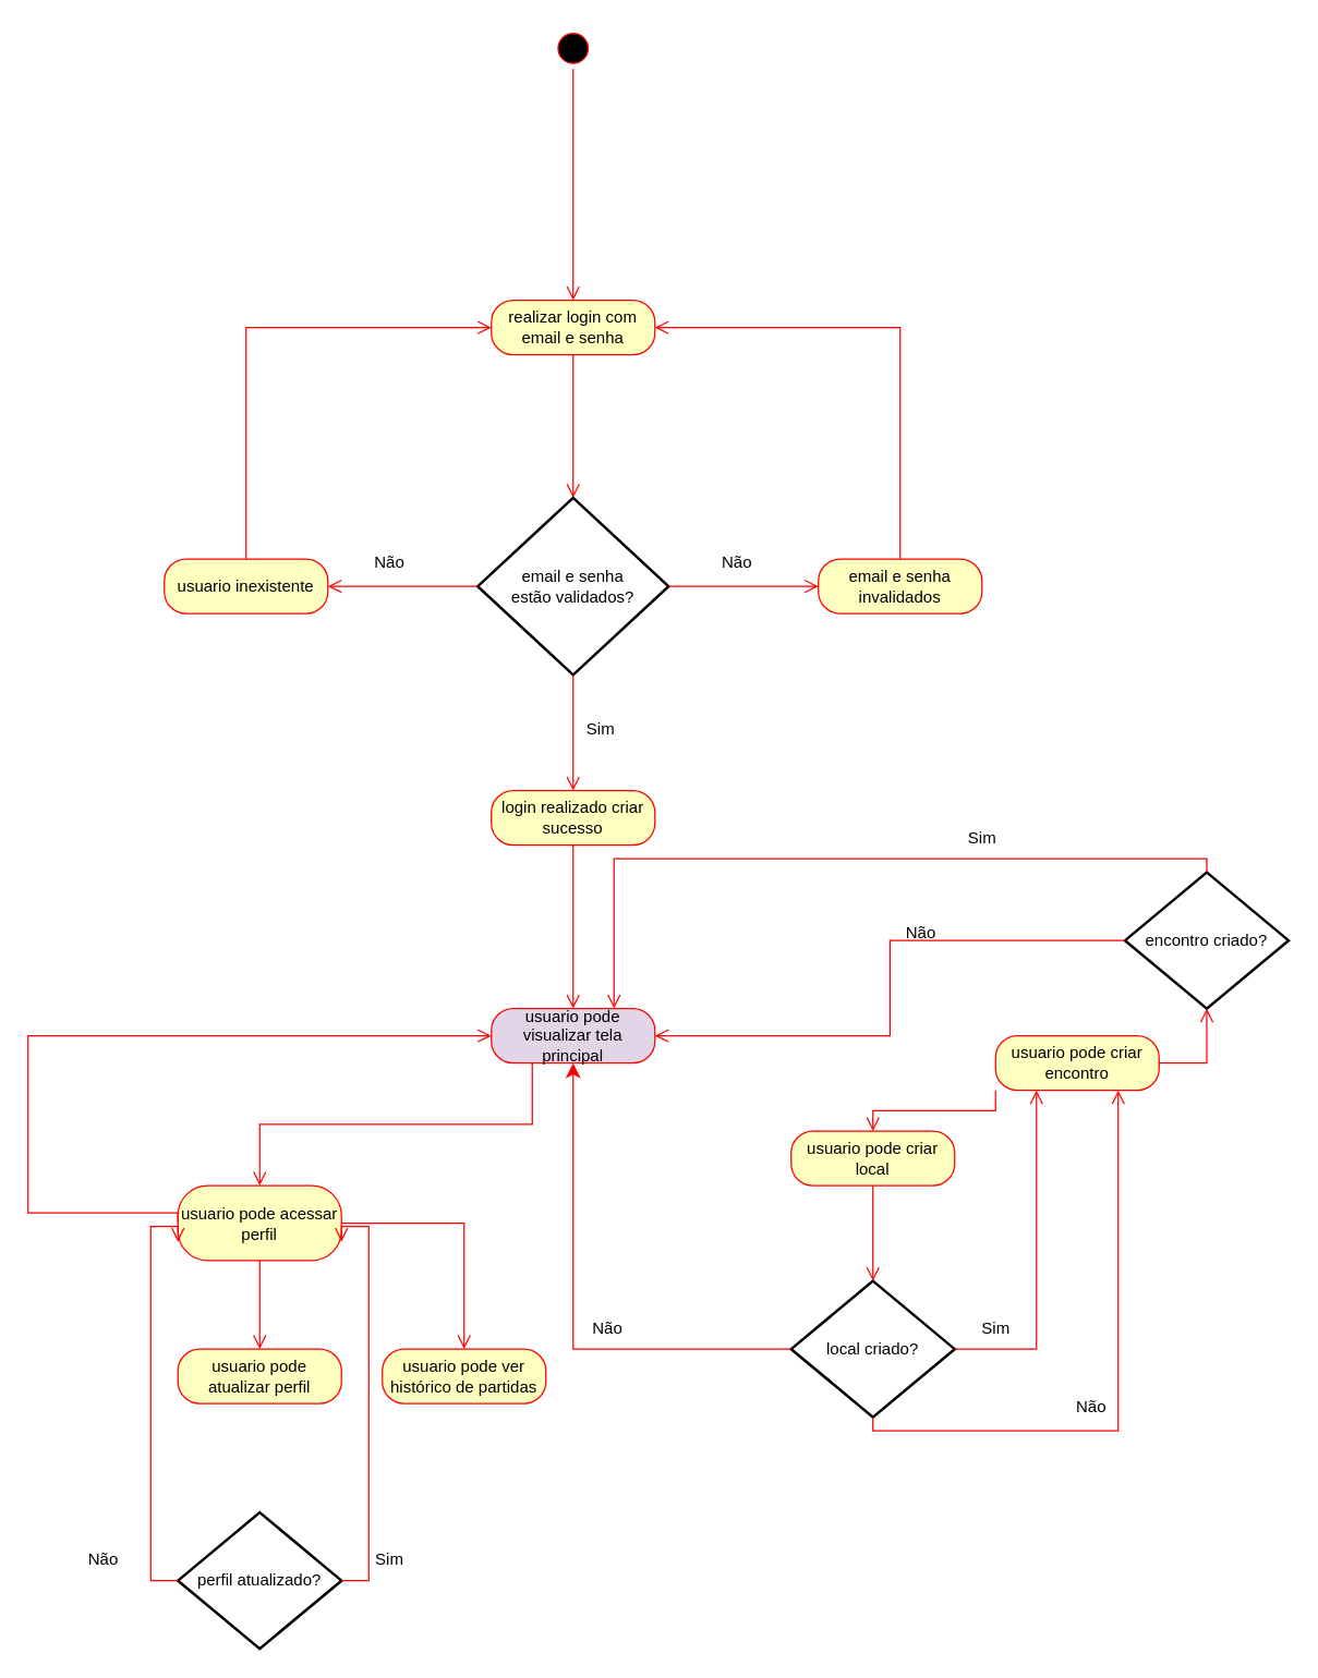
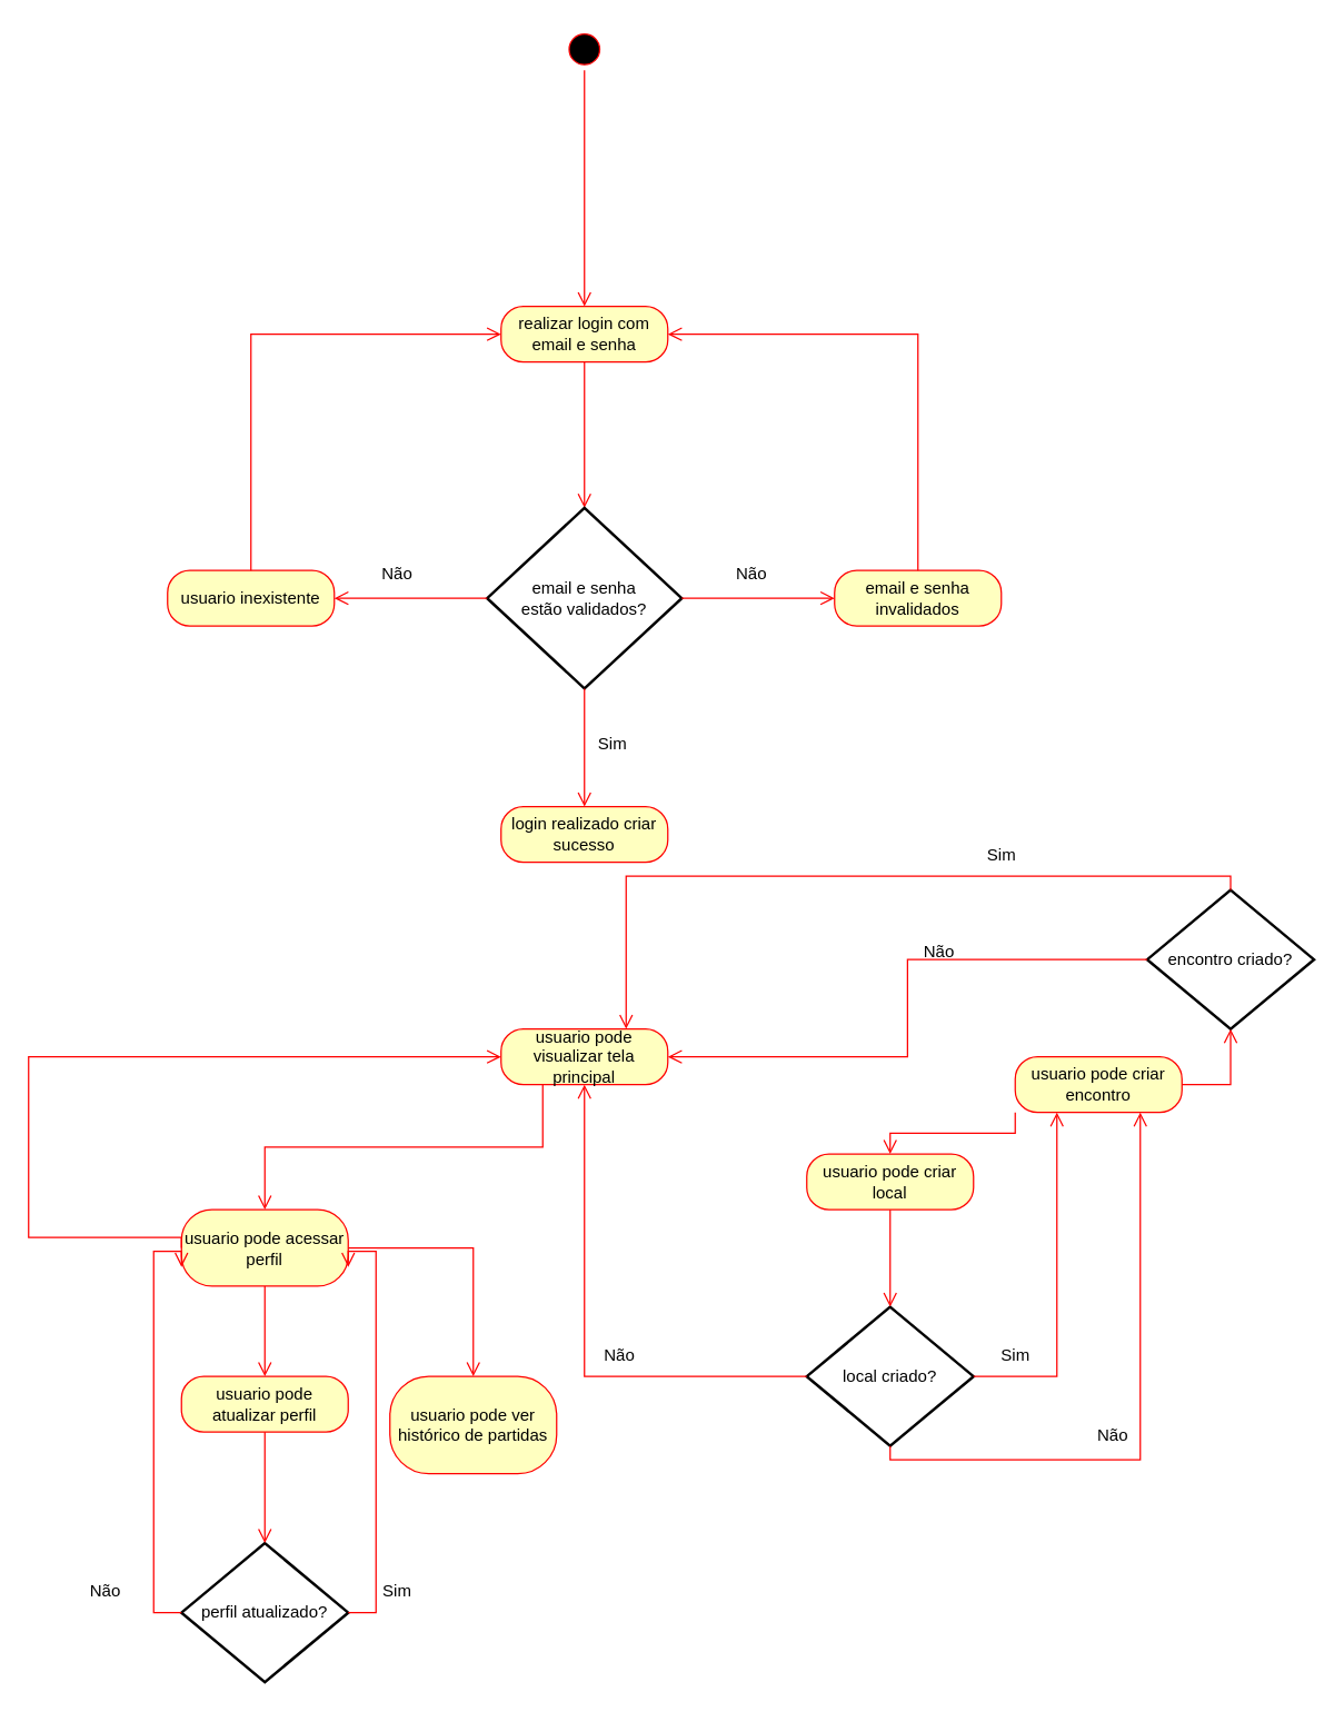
  <mxCell id="0" />
  <mxCell id="1" parent="0" />
  <mxCell id="2" value="realizar login com email e senha" style="rounded=1;whiteSpace=wrap;html=1;arcSize=40;fontColor=#000000;fillColor=#ffffc0;strokeColor=#ff0000;" vertex="1" parent="1"><mxGeometry x="360" y="220" width="120" height="40" as="geometry" /></mxCell>
  <mxCell id="3" value="" style="edgeStyle=orthogonalEdgeStyle;html=1;verticalAlign=bottom;endArrow=open;endSize=8;strokeColor=#ff0000;rounded=0;entryX=0.5;entryY=0;entryDx=0;entryDy=0;entryPerimeter=0;" edge="1" source="2" parent="1" target="7"><mxGeometry relative="1" as="geometry"><mxPoint x="420" y="351" as="targetPoint" /></mxGeometry></mxCell>
  <mxCell id="4" value="" style="ellipse;html=1;shape=startState;fillColor=#000000;strokeColor=#ff0000;" vertex="1" parent="1"><mxGeometry x="405" y="20" width="30" height="30" as="geometry" /></mxCell>
  <mxCell id="5" value="" style="edgeStyle=orthogonalEdgeStyle;html=1;verticalAlign=bottom;endArrow=open;endSize=8;strokeColor=#ff0000;rounded=0;entryX=0.5;entryY=0;entryDx=0;entryDy=0;" edge="1" source="4" parent="1" target="2"><mxGeometry relative="1" as="geometry"><mxPoint x="330" y="320" as="targetPoint" /></mxGeometry></mxCell>
  <mxCell id="6" value="email e senha invalidados" style="rounded=1;whiteSpace=wrap;html=1;arcSize=40;fontColor=#000000;fillColor=#ffffc0;strokeColor=#ff0000;" vertex="1" parent="1"><mxGeometry x="600" y="410" width="120" height="40" as="geometry" /></mxCell>
  <mxCell id="7" value="email e senha&lt;br&gt;estão validados?" style="strokeWidth=2;html=1;shape=mxgraph.flowchart.decision;whiteSpace=wrap;" vertex="1" parent="1"><mxGeometry x="350" y="365" width="140" height="130" as="geometry" /></mxCell>
  <mxCell id="8" value="" style="edgeStyle=orthogonalEdgeStyle;html=1;verticalAlign=bottom;endArrow=open;endSize=8;strokeColor=#ff0000;rounded=0;entryX=0;entryY=0.5;entryDx=0;entryDy=0;exitX=1;exitY=0.5;exitDx=0;exitDy=0;exitPerimeter=0;" edge="1" parent="1" source="7" target="6"><mxGeometry relative="1" as="geometry"><mxPoint x="540" y="600" as="targetPoint" /><mxPoint x="540" y="490" as="sourcePoint" /></mxGeometry></mxCell>
  <mxCell id="9" value="" style="edgeStyle=orthogonalEdgeStyle;html=1;verticalAlign=bottom;endArrow=open;endSize=8;strokeColor=#ff0000;rounded=0;entryX=1;entryY=0.5;entryDx=0;entryDy=0;exitX=0.5;exitY=0;exitDx=0;exitDy=0;" edge="1" parent="1" source="6" target="2"><mxGeometry relative="1" as="geometry"><mxPoint x="634" y="540" as="targetPoint" /><mxPoint x="504" y="540" as="sourcePoint" /></mxGeometry></mxCell>
  <mxCell id="10" value="Não" style="text;html=1;align=center;verticalAlign=middle;resizable=0;points=[];autosize=1;strokeColor=none;fillColor=none;" vertex="1" parent="1"><mxGeometry x="515" y="398" width="50" height="30" as="geometry" /></mxCell>
  <mxCell id="11" value="login realizado criar sucesso" style="rounded=1;whiteSpace=wrap;html=1;arcSize=40;fontColor=#000000;fillColor=#ffffc0;strokeColor=#ff0000;" vertex="1" parent="1"><mxGeometry x="360" y="580" width="120" height="40" as="geometry" /></mxCell>
  <mxCell id="12" value="" style="edgeStyle=orthogonalEdgeStyle;html=1;verticalAlign=bottom;endArrow=open;endSize=8;strokeColor=#ff0000;rounded=0;entryX=0.5;entryY=0;entryDx=0;entryDy=0;exitX=0.5;exitY=1;exitDx=0;exitDy=0;exitPerimeter=0;" edge="1" parent="1" source="7" target="11"><mxGeometry relative="1" as="geometry"><mxPoint x="580" y="560" as="targetPoint" /><mxPoint x="450" y="560" as="sourcePoint" /></mxGeometry></mxCell>
- <mxCell id="13" value="usuario pode visualizar tela principal" style="rounded=1;whiteSpace=wrap;html=1;arcSize=40;fontColor=#000000;fillColor=#e1d5e7;strokeColor=#ff0000;" vertex="1" parent="1"><mxGeometry x="360" y="740" width="120" height="40" as="geometry" /></mxCell>
- <mxCell id="14" value="" style="edgeStyle=orthogonalEdgeStyle;html=1;verticalAlign=bottom;endArrow=open;endSize=8;strokeColor=#ff0000;rounded=0;entryX=0.5;entryY=0;entryDx=0;entryDy=0;exitX=0.5;exitY=1;exitDx=0;exitDy=0;" edge="1" parent="1" source="11" target="13"><mxGeometry relative="1" as="geometry"><mxPoint x="539.5" y="620" as="targetPoint" /><mxPoint x="539.5" y="530" as="sourcePoint" /></mxGeometry></mxCell>
+ <mxCell id="13" value="usuario pode visualizar tela principal" style="rounded=1;whiteSpace=wrap;html=1;arcSize=40;fontColor=#000000;fillColor=#ffffc0;strokeColor=#ff0000;" vertex="1" parent="1"><mxGeometry x="360" y="740" width="120" height="40" as="geometry" /></mxCell>
  <mxCell id="15" value="usuario inexistente" style="rounded=1;whiteSpace=wrap;html=1;arcSize=40;fontColor=#000000;fillColor=#ffffc0;strokeColor=#ff0000;" vertex="1" parent="1"><mxGeometry x="120" y="410" width="120" height="40" as="geometry" /></mxCell>
  <mxCell id="16" value="" style="edgeStyle=orthogonalEdgeStyle;html=1;verticalAlign=bottom;endArrow=open;endSize=8;strokeColor=#ff0000;rounded=0;entryX=1;entryY=0.5;entryDx=0;entryDy=0;exitX=0;exitY=0.5;exitDx=0;exitDy=0;exitPerimeter=0;" edge="1" parent="1" source="7" target="15"><mxGeometry relative="1" as="geometry"><mxPoint x="270" y="530" as="targetPoint" /><mxPoint x="120" y="530" as="sourcePoint" /></mxGeometry></mxCell>
  <mxCell id="17" value="Não" style="text;html=1;align=center;verticalAlign=middle;resizable=0;points=[];autosize=1;strokeColor=none;fillColor=none;" vertex="1" parent="1"><mxGeometry x="260" y="398" width="50" height="30" as="geometry" /></mxCell>
  <mxCell id="18" value="" style="edgeStyle=orthogonalEdgeStyle;html=1;verticalAlign=bottom;endArrow=open;endSize=8;strokeColor=#ff0000;rounded=0;entryX=0;entryY=0.5;entryDx=0;entryDy=0;exitX=0.5;exitY=0;exitDx=0;exitDy=0;" edge="1" parent="1" source="15" target="2"><mxGeometry relative="1" as="geometry"><mxPoint x="200" y="510" as="targetPoint" /><mxPoint x="310" y="510" as="sourcePoint" /></mxGeometry></mxCell>
  <mxCell id="19" value="Sim" style="text;html=1;align=center;verticalAlign=middle;resizable=0;points=[];autosize=1;strokeColor=none;fillColor=none;" vertex="1" parent="1"><mxGeometry x="420" y="520" width="40" height="30" as="geometry" /></mxCell>
  <mxCell id="20" value="usuario pode acessar perfil" style="rounded=1;whiteSpace=wrap;html=1;arcSize=40;fontColor=#000000;fillColor=#ffffc0;strokeColor=#ff0000;" vertex="1" parent="1"><mxGeometry x="130" y="870" width="120" height="55" as="geometry" /></mxCell>
  <mxCell id="21" value="" style="edgeStyle=orthogonalEdgeStyle;html=1;verticalAlign=bottom;endArrow=open;endSize=8;strokeColor=#ff0000;rounded=0;entryX=0.5;entryY=0;entryDx=0;entryDy=0;exitX=0.25;exitY=1;exitDx=0;exitDy=0;" edge="1" parent="1" source="13" target="20"><mxGeometry relative="1" as="geometry"><mxPoint x="620" y="795" as="targetPoint" /><mxPoint x="520" y="750" as="sourcePoint" /></mxGeometry></mxCell>
  <mxCell id="22" value="usuario pode criar encontro" style="rounded=1;whiteSpace=wrap;html=1;arcSize=40;fontColor=#000000;fillColor=#ffffc0;strokeColor=#ff0000;" vertex="1" parent="1"><mxGeometry x="730" y="760" width="120" height="40" as="geometry" /></mxCell>
  <mxCell id="23" value="encontro criado?" style="strokeWidth=2;html=1;shape=mxgraph.flowchart.decision;whiteSpace=wrap;" vertex="1" parent="1"><mxGeometry x="825" y="640" width="120" height="100" as="geometry" /></mxCell>
  <mxCell id="24" value="" style="edgeStyle=orthogonalEdgeStyle;html=1;verticalAlign=bottom;endArrow=open;endSize=8;strokeColor=#ff0000;rounded=0;exitX=1;exitY=0.5;exitDx=0;exitDy=0;entryX=0.5;entryY=1;entryDx=0;entryDy=0;entryPerimeter=0;" edge="1" parent="1" source="22" target="23"><mxGeometry relative="1" as="geometry"><mxPoint x="610" y="1052" as="targetPoint" /><mxPoint x="720" y="750" as="sourcePoint" /></mxGeometry></mxCell>
  <mxCell id="25" value="Sim" style="text;html=1;align=center;verticalAlign=middle;resizable=0;points=[];autosize=1;strokeColor=none;fillColor=none;" vertex="1" parent="1"><mxGeometry x="700" y="600" width="40" height="30" as="geometry" /></mxCell>
  <mxCell id="26" value="" style="edgeStyle=orthogonalEdgeStyle;html=1;verticalAlign=bottom;endArrow=open;endSize=8;strokeColor=#ff0000;rounded=0;entryX=0.75;entryY=0;entryDx=0;entryDy=0;exitX=0.5;exitY=0;exitDx=0;exitDy=0;exitPerimeter=0;" edge="1" parent="1" source="23" target="13"><mxGeometry relative="1" as="geometry"><mxPoint x="769.5" y="800" as="targetPoint" /><mxPoint x="640" y="920" as="sourcePoint" /></mxGeometry></mxCell>
  <mxCell id="27" value="Não" style="text;html=1;align=center;verticalAlign=middle;resizable=0;points=[];autosize=1;strokeColor=none;fillColor=none;" vertex="1" parent="1"><mxGeometry x="650" y="670" width="50" height="30" as="geometry" /></mxCell>
  <mxCell id="28" value="usuario pode criar local" style="rounded=1;whiteSpace=wrap;html=1;arcSize=40;fontColor=#000000;fillColor=#ffffc0;strokeColor=#ff0000;" vertex="1" parent="1"><mxGeometry x="580" y="830" width="120" height="40" as="geometry" /></mxCell>
  <mxCell id="29" value="local criado?" style="strokeWidth=2;html=1;shape=mxgraph.flowchart.decision;whiteSpace=wrap;" vertex="1" parent="1"><mxGeometry x="580" y="940" width="120" height="100" as="geometry" /></mxCell>
  <mxCell id="30" value="" style="edgeStyle=orthogonalEdgeStyle;html=1;verticalAlign=bottom;endArrow=open;endSize=8;strokeColor=#ff0000;rounded=0;entryX=1;entryY=0.5;entryDx=0;entryDy=0;exitX=0;exitY=0.5;exitDx=0;exitDy=0;exitPerimeter=0;" edge="1" parent="1" source="23" target="13"><mxGeometry relative="1" as="geometry"><mxPoint x="1140" y="630" as="targetPoint" /><mxPoint x="1640" y="570" as="sourcePoint" /></mxGeometry></mxCell>
  <mxCell id="31" value="" style="edgeStyle=orthogonalEdgeStyle;html=1;verticalAlign=bottom;endArrow=open;endSize=8;strokeColor=#ff0000;rounded=0;entryX=0.5;entryY=0;entryDx=0;entryDy=0;exitX=0;exitY=1;exitDx=0;exitDy=0;" edge="1" parent="1" source="22" target="28"><mxGeometry relative="1" as="geometry"><mxPoint x="690" y="1050" as="targetPoint" /><mxPoint x="420" y="1020" as="sourcePoint" /></mxGeometry></mxCell>
  <mxCell id="32" value="" style="edgeStyle=orthogonalEdgeStyle;html=1;verticalAlign=bottom;endArrow=open;endSize=8;strokeColor=#ff0000;rounded=0;entryX=0.5;entryY=0;entryDx=0;entryDy=0;exitX=0.5;exitY=1;exitDx=0;exitDy=0;entryPerimeter=0;" edge="1" parent="1" source="28" target="29"><mxGeometry relative="1" as="geometry"><mxPoint x="867" y="1039" as="targetPoint" /><mxPoint x="917" y="980" as="sourcePoint" /></mxGeometry></mxCell>
  <mxCell id="33" value="" style="edgeStyle=orthogonalEdgeStyle;html=1;verticalAlign=bottom;endArrow=open;endSize=8;strokeColor=#ff0000;rounded=0;entryX=0.25;entryY=1;entryDx=0;entryDy=0;exitX=1;exitY=0.5;exitDx=0;exitDy=0;exitPerimeter=0;" edge="1" parent="1" source="29" target="22"><mxGeometry relative="1" as="geometry"><mxPoint x="820" y="1060" as="targetPoint" /><mxPoint x="1390" y="1060" as="sourcePoint" /></mxGeometry></mxCell>
  <mxCell id="34" value="Sim" style="text;html=1;align=center;verticalAlign=middle;resizable=0;points=[];autosize=1;strokeColor=none;fillColor=none;" vertex="1" parent="1"><mxGeometry x="710" y="960" width="40" height="30" as="geometry" /></mxCell>
  <mxCell id="35" value="" style="edgeStyle=orthogonalEdgeStyle;html=1;verticalAlign=bottom;endArrow=open;endSize=8;strokeColor=#ff0000;rounded=0;entryX=0.75;entryY=1;entryDx=0;entryDy=0;exitX=0.5;exitY=1;exitDx=0;exitDy=0;exitPerimeter=0;" edge="1" parent="1" source="29" target="22"><mxGeometry relative="1" as="geometry"><mxPoint x="870" y="939.75" as="targetPoint" /><mxPoint x="850" y="1159.75" as="sourcePoint" /></mxGeometry></mxCell>
  <mxCell id="36" value="Não" style="text;html=1;align=center;verticalAlign=middle;resizable=0;points=[];autosize=1;strokeColor=none;fillColor=none;" vertex="1" parent="1"><mxGeometry x="775" y="1018" width="50" height="30" as="geometry" /></mxCell>
- <mxCell id="37" value="" style="edgeStyle=orthogonalEdgeStyle;html=1;verticalAlign=bottom;endArrow=classic;endSize=8;strokeColor=#ff0000;rounded=0;entryX=0.5;entryY=1;entryDx=0;entryDy=0;exitX=0;exitY=0.5;exitDx=0;exitDy=0;exitPerimeter=0;" edge="1" parent="1" source="29" target="13"><mxGeometry relative="1" as="geometry"><mxPoint x="540" y="900" as="targetPoint" /><mxPoint x="400" y="1170" as="sourcePoint" /></mxGeometry></mxCell>
+ <mxCell id="37" value="" style="edgeStyle=orthogonalEdgeStyle;html=1;verticalAlign=bottom;endArrow=open;endSize=8;strokeColor=#ff0000;rounded=0;entryX=0.5;entryY=1;entryDx=0;entryDy=0;exitX=0;exitY=0.5;exitDx=0;exitDy=0;exitPerimeter=0;" edge="1" parent="1" source="29" target="13"><mxGeometry relative="1" as="geometry"><mxPoint x="540" y="900" as="targetPoint" /><mxPoint x="400" y="1170" as="sourcePoint" /></mxGeometry></mxCell>
  <mxCell id="38" value="Não" style="text;html=1;align=center;verticalAlign=middle;resizable=0;points=[];autosize=1;strokeColor=none;fillColor=none;" vertex="1" parent="1"><mxGeometry x="420" y="960" width="50" height="30" as="geometry" /></mxCell>
  <mxCell id="39" value="" style="edgeStyle=orthogonalEdgeStyle;html=1;verticalAlign=bottom;endArrow=open;endSize=8;strokeColor=#ff0000;rounded=0;exitX=0.5;exitY=1;exitDx=0;exitDy=0;entryX=0.5;entryY=0;entryDx=0;entryDy=0;" edge="1" parent="1" source="20" target="40"><mxGeometry relative="1" as="geometry"><mxPoint x="190" y="970" as="targetPoint" /><mxPoint x="290" y="1228" as="sourcePoint" /></mxGeometry></mxCell>
  <mxCell id="40" value="usuario pode atualizar perfil" style="rounded=1;whiteSpace=wrap;html=1;arcSize=40;fontColor=#000000;fillColor=#ffffc0;strokeColor=#ff0000;" vertex="1" parent="1"><mxGeometry x="130" y="990" width="120" height="40" as="geometry" /></mxCell>
- <mxCell id="41" value="usuario pode ver histórico de partidas" style="rounded=1;whiteSpace=wrap;html=1;arcSize=40;fontColor=#000000;fillColor=#ffffc0;strokeColor=#ff0000;" vertex="1" parent="1"><mxGeometry x="280" y="990" width="120" height="40" as="geometry" /></mxCell>
+ <mxCell id="41" value="usuario pode ver histórico de partidas" style="rounded=1;whiteSpace=wrap;html=1;arcSize=40;fontColor=#000000;fillColor=#ffffc0;strokeColor=#ff0000;" vertex="1" parent="1"><mxGeometry x="280" y="990" width="120" height="70" as="geometry" /></mxCell>
  <mxCell id="42" value="" style="edgeStyle=orthogonalEdgeStyle;html=1;verticalAlign=bottom;endArrow=open;endSize=8;strokeColor=#ff0000;rounded=0;exitX=1;exitY=0.5;exitDx=0;exitDy=0;entryX=0.5;entryY=0;entryDx=0;entryDy=0;" edge="1" parent="1" source="20" target="41"><mxGeometry relative="1" as="geometry"><mxPoint x="210" y="1010" as="targetPoint" /><mxPoint x="210" y="930" as="sourcePoint" /></mxGeometry></mxCell>
  <mxCell id="43" value="" style="edgeStyle=orthogonalEdgeStyle;html=1;verticalAlign=bottom;endArrow=open;endSize=8;strokeColor=#ff0000;rounded=0;exitX=0;exitY=0.5;exitDx=0;exitDy=0;entryX=0;entryY=0.5;entryDx=0;entryDy=0;" edge="1" parent="1" source="20" target="13"><mxGeometry relative="1" as="geometry"><mxPoint x="20" y="990" as="targetPoint" /><mxPoint x="-40" y="870" as="sourcePoint" /><Array as="points"><mxPoint x="20" y="890" /><mxPoint x="20" y="760" /></Array></mxGeometry></mxCell>
  <mxCell id="44" value="perfil atualizado?" style="strokeWidth=2;html=1;shape=mxgraph.flowchart.decision;whiteSpace=wrap;" vertex="1" parent="1"><mxGeometry x="130" y="1110" width="120" height="100" as="geometry" /></mxCell>
+ <mxCell id="45" value="" style="edgeStyle=orthogonalEdgeStyle;html=1;verticalAlign=bottom;endArrow=open;endSize=8;strokeColor=#ff0000;rounded=0;exitX=0.5;exitY=1;exitDx=0;exitDy=0;entryX=0.5;entryY=0;entryDx=0;entryDy=0;entryPerimeter=0;" edge="1" parent="1" source="40" target="44"><mxGeometry relative="1" as="geometry"><mxPoint x="220" y="1020" as="targetPoint" /><mxPoint x="220" y="940" as="sourcePoint" /><Array as="points"><mxPoint x="190" y="1080" /><mxPoint x="190" y="1080" /></Array></mxGeometry></mxCell>
  <mxCell id="46" value="Não" style="text;html=1;align=center;verticalAlign=middle;resizable=0;points=[];autosize=1;strokeColor=none;fillColor=none;" vertex="1" parent="1"><mxGeometry x="50" y="1130" width="50" height="30" as="geometry" /></mxCell>
  <mxCell id="47" value="Sim" style="text;html=1;align=center;verticalAlign=middle;resizable=0;points=[];autosize=1;strokeColor=none;fillColor=none;" vertex="1" parent="1"><mxGeometry x="265" y="1130" width="40" height="30" as="geometry" /></mxCell>
  <mxCell id="48" value="" style="edgeStyle=orthogonalEdgeStyle;html=1;verticalAlign=bottom;endArrow=open;endSize=8;strokeColor=#ff0000;rounded=0;exitX=1;exitY=0.5;exitDx=0;exitDy=0;exitPerimeter=0;entryX=1;entryY=0.75;entryDx=0;entryDy=0;" edge="1" parent="1" source="44" target="20"><mxGeometry relative="1" as="geometry"><mxPoint x="250" y="1040" as="targetPoint" /><mxPoint x="540" y="1300" as="sourcePoint" /><Array as="points"><mxPoint x="270" y="1160" /><mxPoint x="270" y="900" /></Array></mxGeometry></mxCell>
  <mxCell id="49" value="" style="edgeStyle=orthogonalEdgeStyle;html=1;verticalAlign=bottom;endArrow=open;endSize=8;strokeColor=#ff0000;rounded=0;exitX=0;exitY=0.5;exitDx=0;exitDy=0;exitPerimeter=0;entryX=0;entryY=0.75;entryDx=0;entryDy=0;" edge="1" parent="1" source="44" target="20"><mxGeometry relative="1" as="geometry"><mxPoint x="111" y="1060" as="targetPoint" /><mxPoint x="120" y="1189" as="sourcePoint" /><Array as="points"><mxPoint x="110" y="1160" /><mxPoint x="110" y="900" /></Array></mxGeometry></mxCell>
